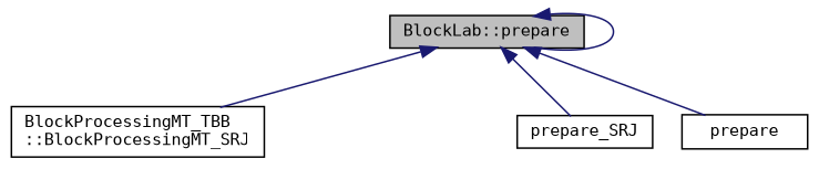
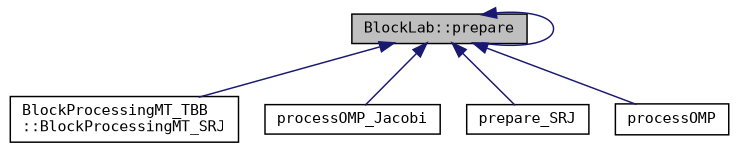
  digraph {
    fontname="DejaVu Sans Mono"
    rankdir=TB
    node [color=black fillcolor=white fontname="DejaVu Sans Mono" fontsize=10 shape=record style=filled]
    edge [color=midnightblue dir=back fontname="DejaVu Sans Mono" fontsize=10 labelfontname=Helvetica labelfontsize=10 style=solid]
    n1 [fillcolor=grey75 fontcolor=black height=0.2 label="BlockLab::prepare" width=0.4]
    n2 [height=0.2 label="BlockProcessingMT_TBB\l::BlockProcessingMT_SRJ" width=0.4]
+   n3 [height=0.2 label=processOMP_Jacobi width=0.4]
    n4 [height=0.2 label=prepare_SRJ width=0.4]
-   n5 [height=0.2 label=prepare width=0.4]
+   n5 [height=0.2 label=processOMP width=0.4]
    n1 -> n1
    n1 -> n2
+   n1 -> n3
    n1 -> n4
    n1 -> n5
  }
